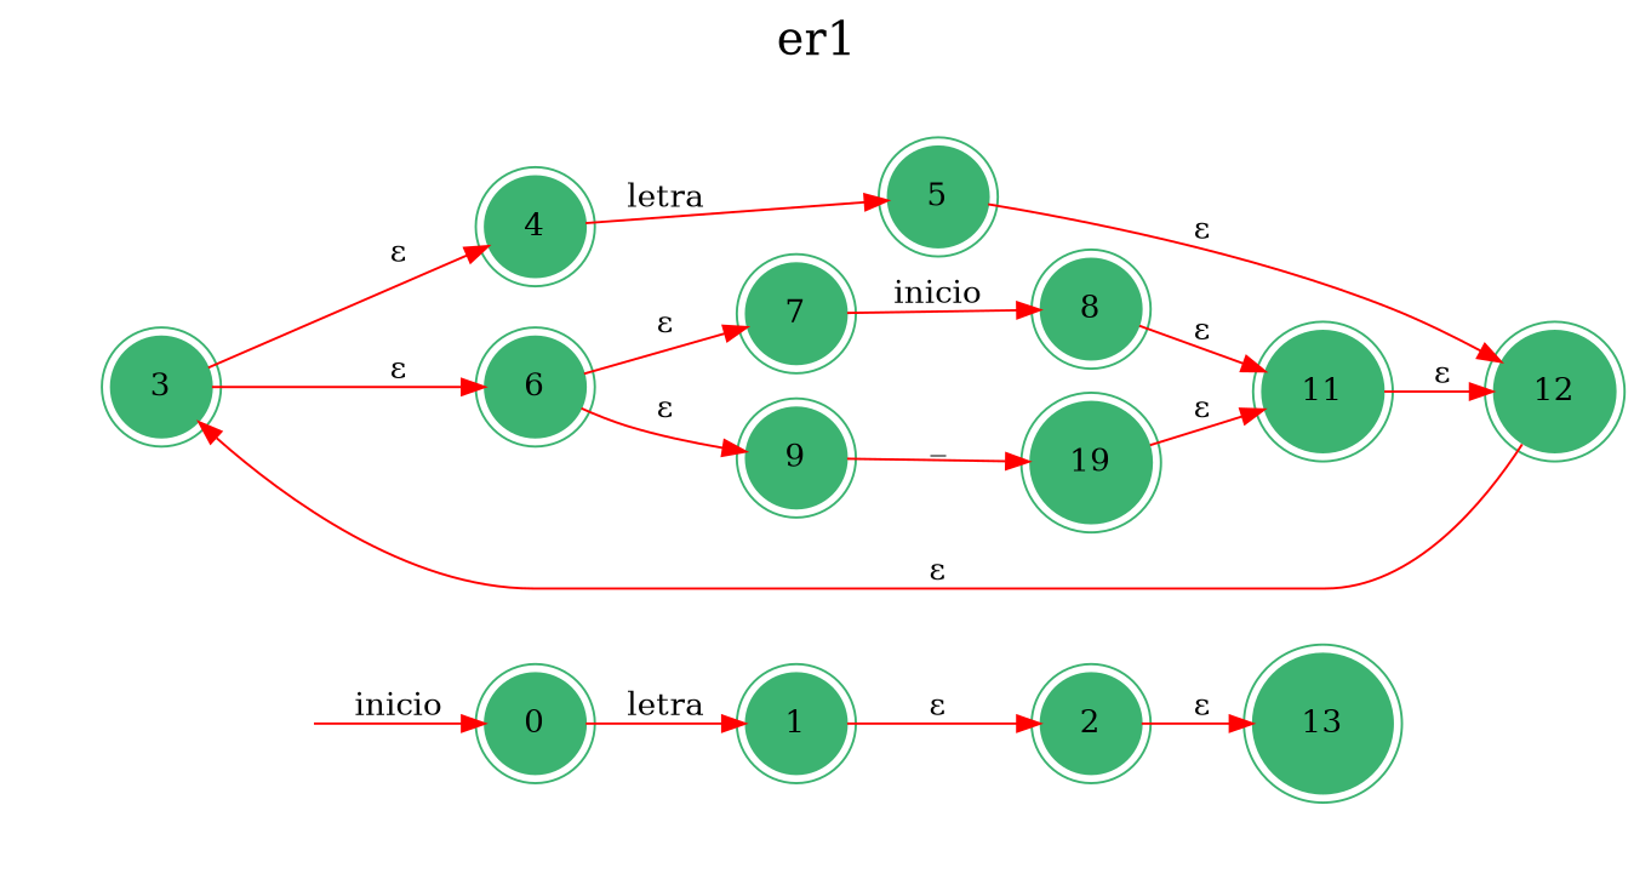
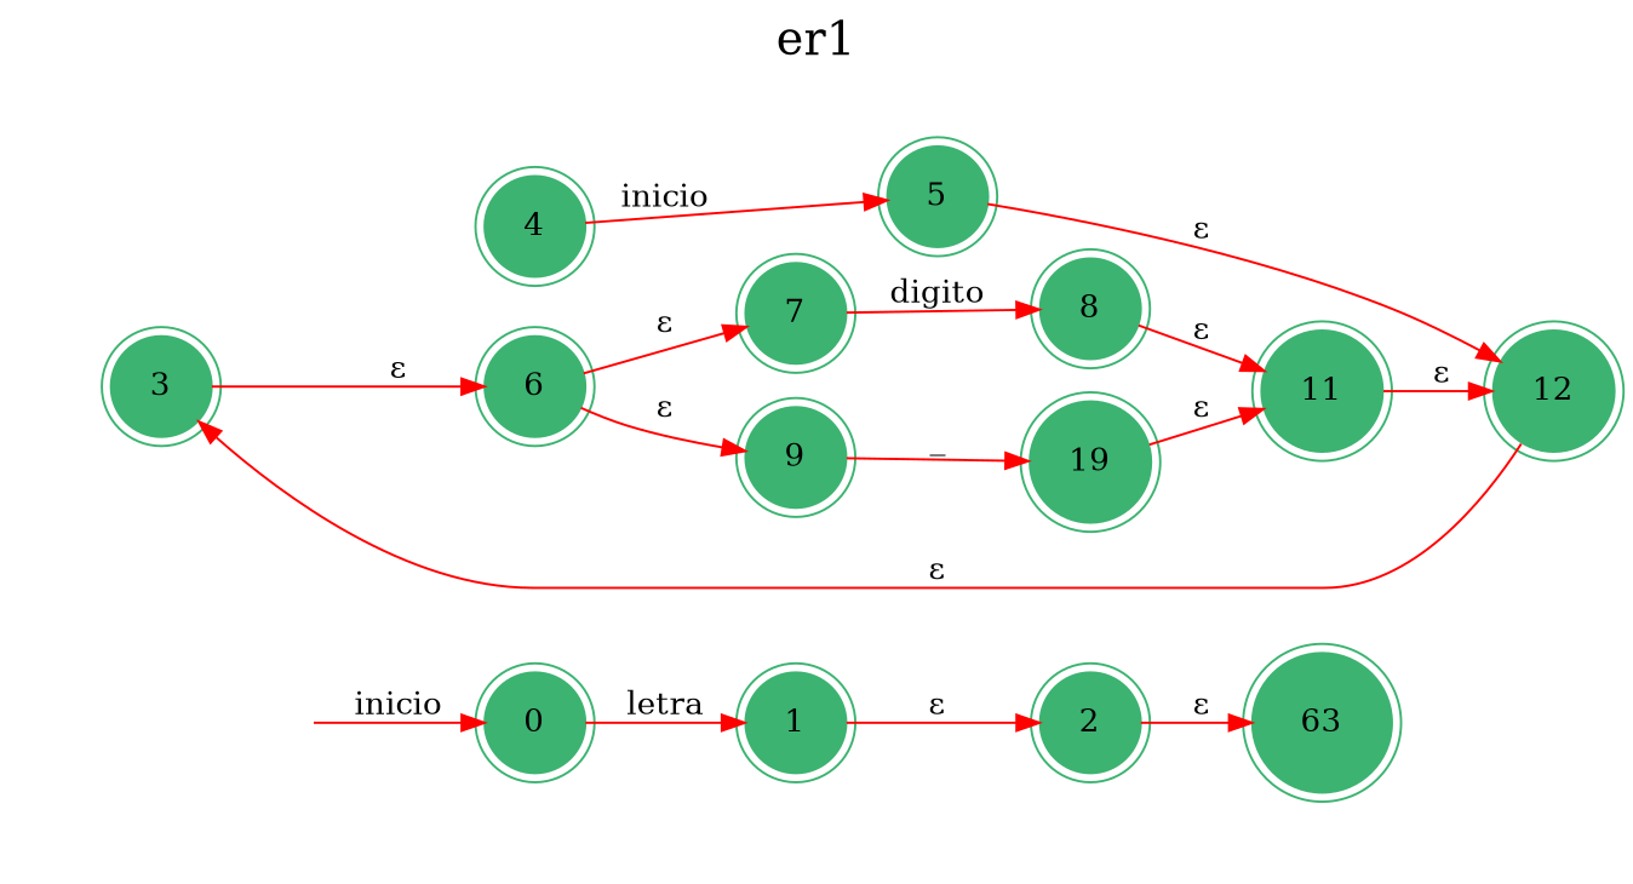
  digraph {
    fontsize=20
    label=er1
    labelloc=t
    rankdir=LR
    node [color=mediumseagreen shape=doublecircle style=filled]
    edge [color=red]
    0
    1
    2
-   13
+   13 [label=63]
    3
    4
    6
    5
    7
    9
    12
    8
    n13 [label=19]
    11
    secret_node [color=midnightblue fontcolor=white shape=circle style=invis]
    0 -> 1 [label=letra]
    1 -> 2 [label="ε"]
    2 -> 13 [label="ε"]
-   3 -> 4 [label="ε"]
    3 -> 6 [label="ε"]
-   4 -> 5 [label=letra]
+   4 -> 5 [label=inicio]
    6 -> 7 [label="ε"]
    6 -> 9 [label="ε"]
    5 -> 12 [label="ε"]
-   7 -> 8 [label=inicio]
+   7 -> 8 [label=digito]
    9 -> n13 [label=_]
    12 -> 3 [label="ε"]
    8 -> 11 [label="ε"]
    n13 -> 11 [label="ε"]
    11 -> 12 [label="ε"]
    secret_node -> 0 [label=inicio]
  }
